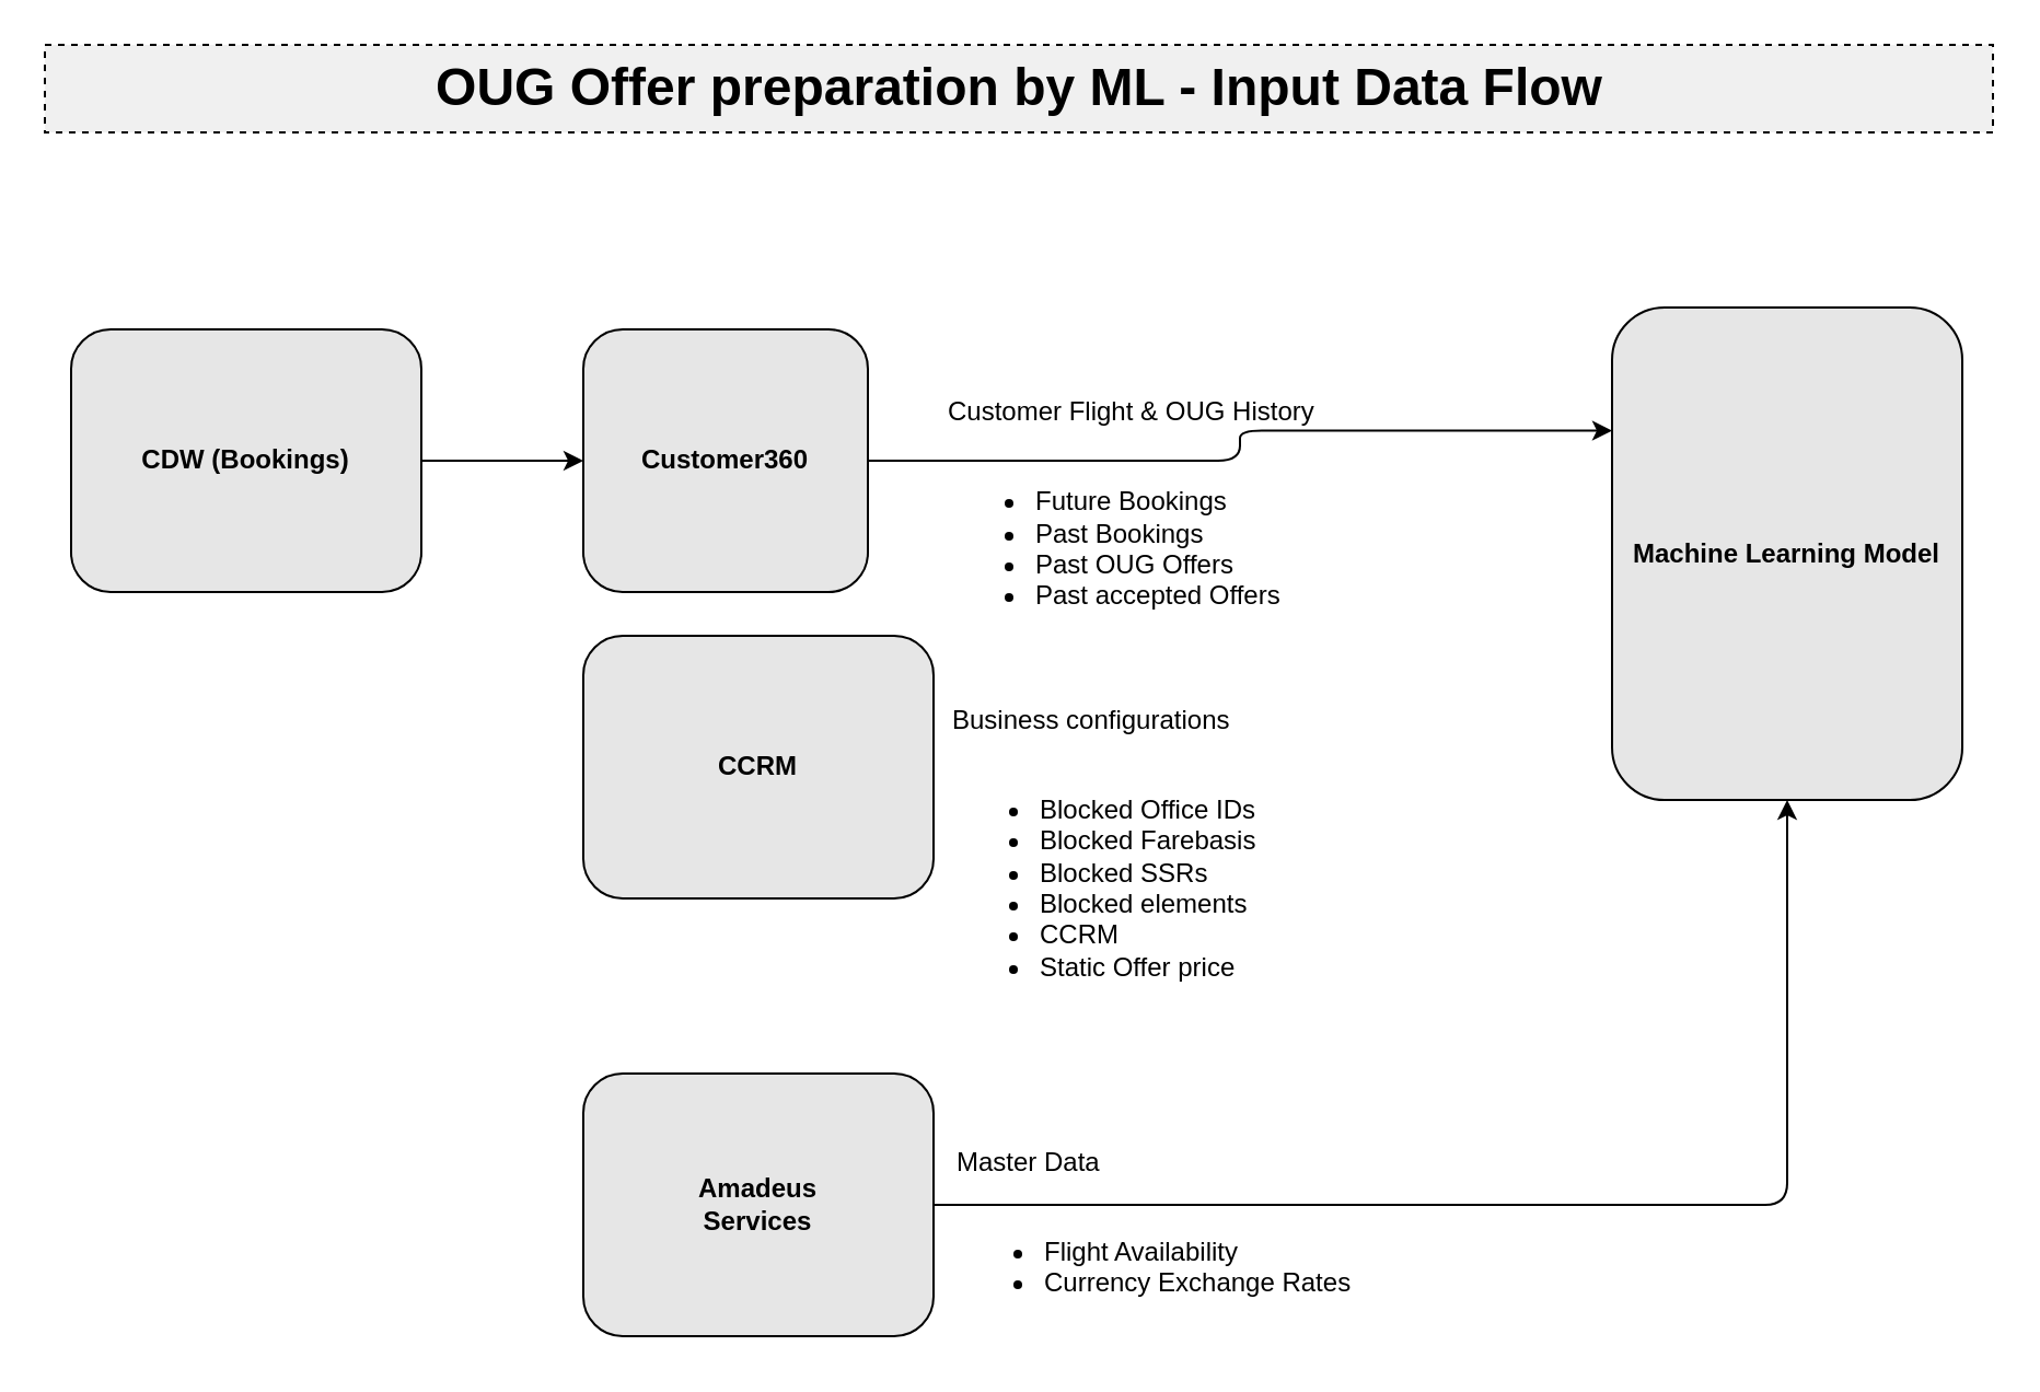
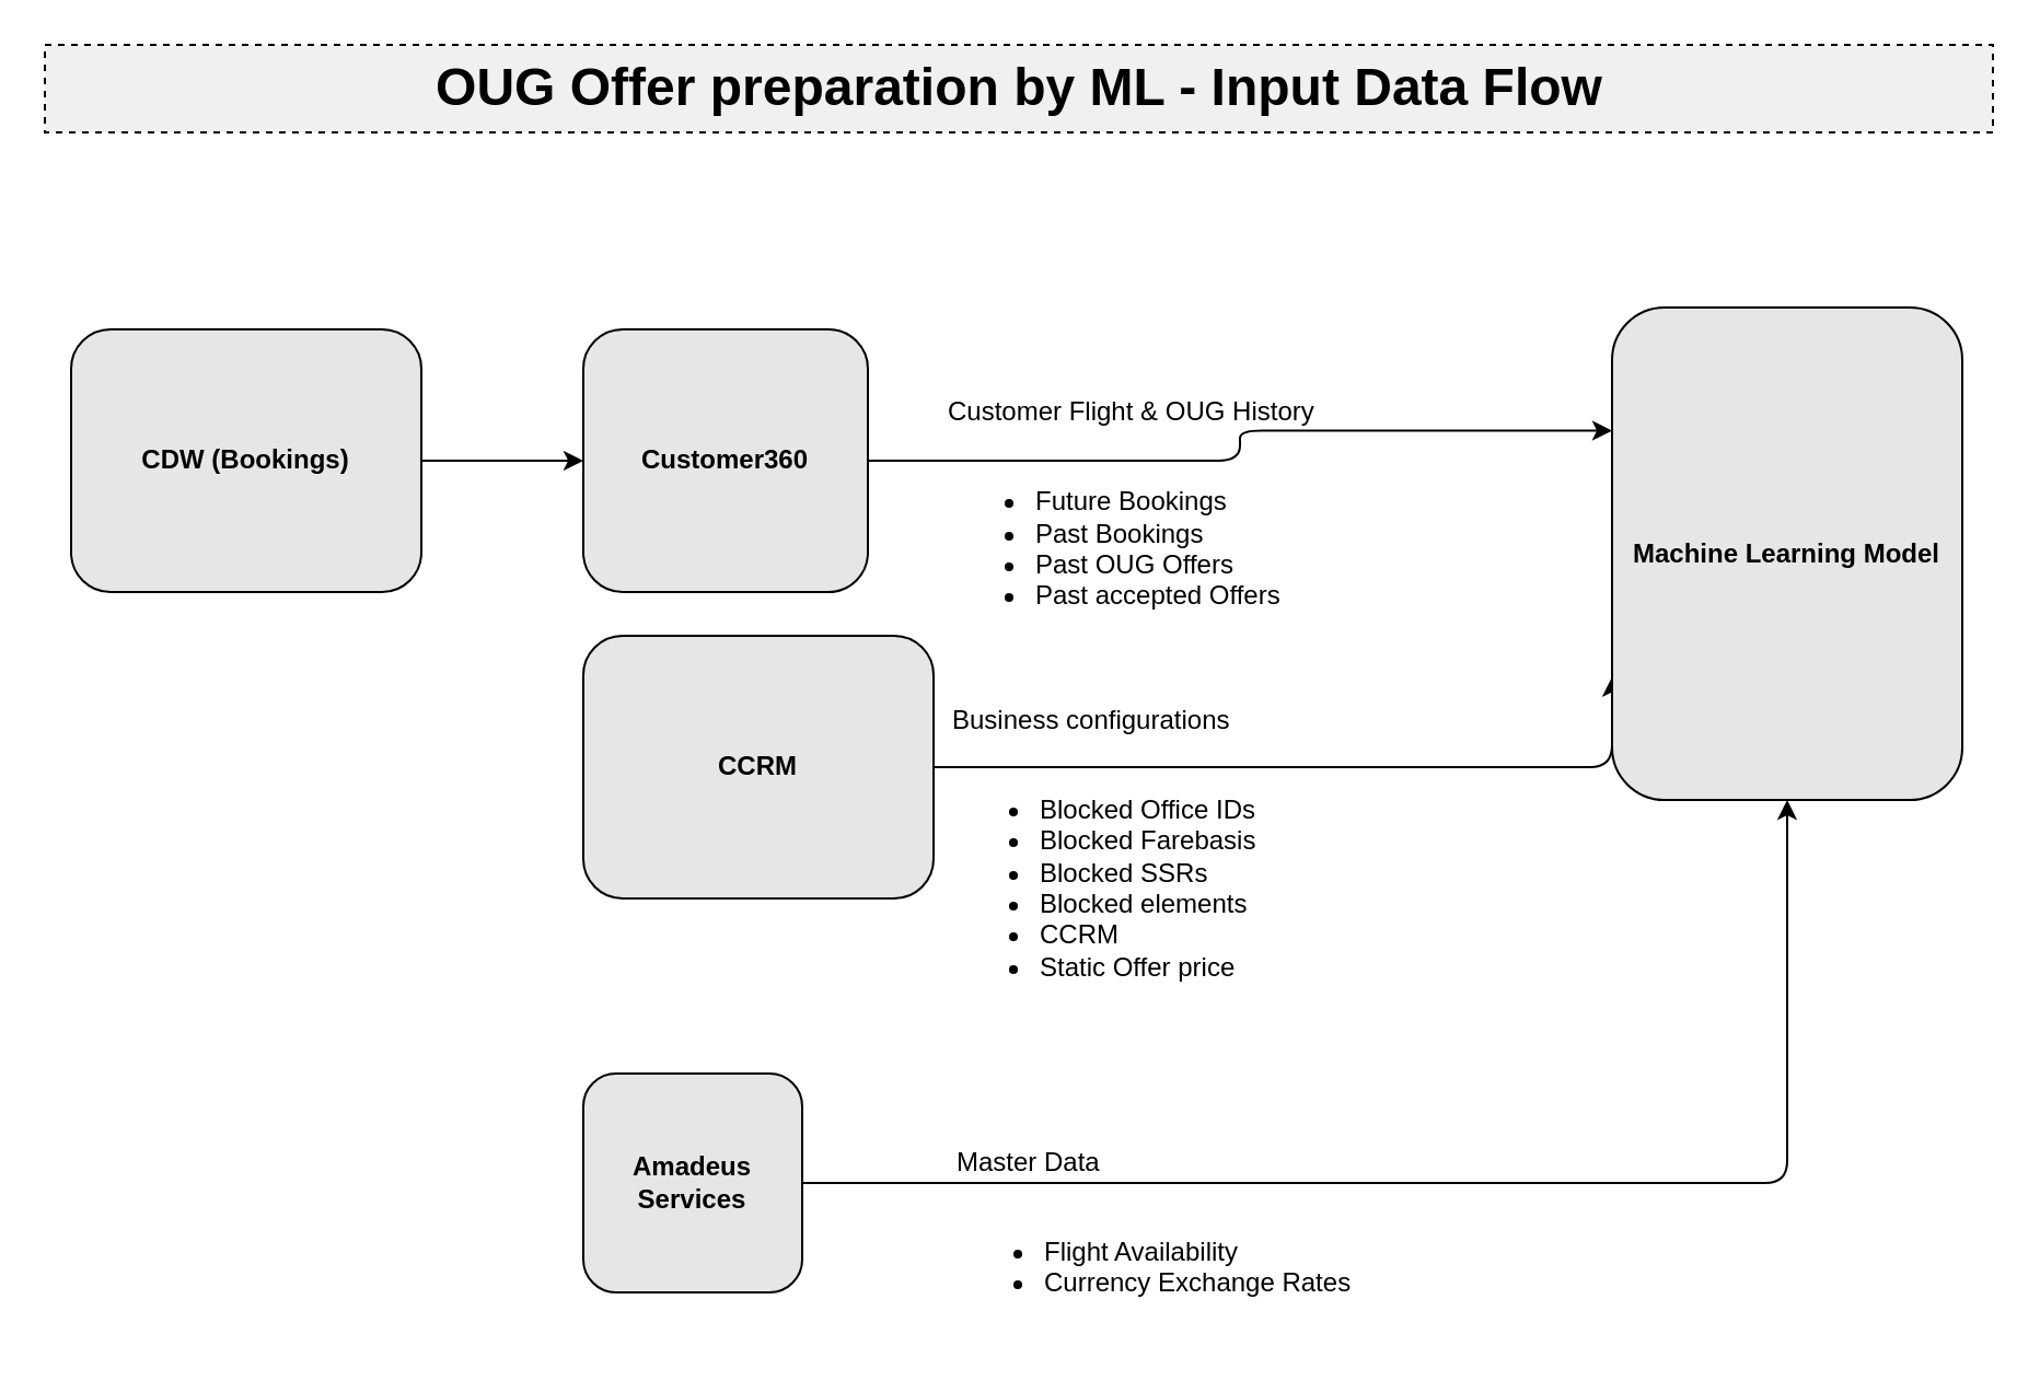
  <mxCell id="0" />
  <mxCell id="1" parent="0" />
  <mxCell id="2" value="OUG Offer preparation by ML - Input Data Flow" style="text;strokeColor=default;fillColor=#F0F0F0;html=1;fontSize=24;fontStyle=1;verticalAlign=middle;align=center;dashed=1;" vertex="1" parent="1"><mxGeometry x="20" y="20" width="890" height="40" as="geometry" /></mxCell>
  <mxCell id="3" style="edgeStyle=orthogonalEdgeStyle;rounded=1;orthogonalLoop=1;jettySize=auto;html=1;entryX=0;entryY=0.25;entryDx=0;entryDy=0;" edge="1" parent="1" source="4" target="9"><mxGeometry relative="1" as="geometry" /></mxCell>
  <mxCell id="4" value="&lt;b&gt;Customer360&lt;/b&gt;" style="rounded=1;whiteSpace=wrap;html=1;strokeColor=default;fillColor=#E6E6E6;" vertex="1" parent="1"><mxGeometry x="266" y="150" width="130" height="120" as="geometry" /></mxCell>
+ <mxCell id="5" style="edgeStyle=orthogonalEdgeStyle;rounded=1;orthogonalLoop=1;jettySize=auto;html=1;entryX=0;entryY=0.75;entryDx=0;entryDy=0;strokeWidth=1;arcSize=20;fillColor=none;" edge="1" parent="1" source="6" target="9"><mxGeometry relative="1" as="geometry"><Array as="points"><mxPoint x="586" y="350" /><mxPoint x="586" y="350" /></Array></mxGeometry></mxCell>
  <mxCell id="6" value="&lt;b&gt;CCRM&lt;/b&gt;" style="rounded=1;whiteSpace=wrap;html=1;strokeColor=default;fillColor=#E6E6E6;" vertex="1" parent="1"><mxGeometry x="266" y="290" width="160" height="120" as="geometry" /></mxCell>
  <mxCell id="7" value="&lt;div&gt;Customer Flight &amp;amp; OUG History&lt;/div&gt;&lt;div&gt;&lt;br&gt;&lt;/div&gt;&lt;ul&gt;&lt;li&gt;Future Bookings&lt;/li&gt;&lt;li&gt;Past Bookings&lt;/li&gt;&lt;li&gt;Past OUG Offers&lt;/li&gt;&lt;li&gt;Past accepted Offers&lt;/li&gt;&lt;/ul&gt;" style="text;html=1;strokeColor=none;fillColor=none;align=left;verticalAlign=middle;whiteSpace=wrap;rounded=0;dashed=1;" vertex="1" parent="1"><mxGeometry x="431" y="178" width="230" height="116" as="geometry" /></mxCell>
  <mxCell id="8" value="&lt;span&gt;Business configurations&lt;br&gt;&lt;br&gt;&lt;/span&gt;&lt;ul&gt;&lt;li&gt;Blocked Office IDs&lt;/li&gt;&lt;li&gt;Blocked Farebasis&lt;/li&gt;&lt;li&gt;Blocked SSRs&lt;/li&gt;&lt;li&gt;Blocked elements&lt;/li&gt;&lt;li&gt;CCRM&lt;/li&gt;&lt;li&gt;Static Offer price&lt;/li&gt;&lt;/ul&gt;" style="text;html=1;strokeColor=none;fillColor=none;align=left;verticalAlign=middle;whiteSpace=wrap;rounded=0;dashed=1;" vertex="1" parent="1"><mxGeometry x="433" y="316" width="230" height="150" as="geometry" /></mxCell>
  <mxCell id="9" value="&lt;b&gt;Machine Learning Model&lt;/b&gt;" style="rounded=1;whiteSpace=wrap;html=1;strokeColor=default;fillColor=#E6E6E6;" vertex="1" parent="1"><mxGeometry x="736" y="140" width="160" height="225" as="geometry" /></mxCell>
  <mxCell id="10" style="edgeStyle=orthogonalEdgeStyle;rounded=1;orthogonalLoop=1;jettySize=auto;html=1;strokeWidth=1;entryX=0.5;entryY=1;entryDx=0;entryDy=0;startArrow=none;startFill=0;" edge="1" parent="1" source="11" target="9"><mxGeometry relative="1" as="geometry"><mxPoint x="831" y="545" as="targetPoint" /></mxGeometry></mxCell>
- <mxCell id="11" value="&lt;b&gt;Amadeus&lt;br&gt;Services&lt;br&gt;&lt;/b&gt;" style="rounded=1;whiteSpace=wrap;html=1;strokeColor=default;fillColor=#E6E6E6;" vertex="1" parent="1"><mxGeometry x="266" y="490" width="160" height="120" as="geometry" /></mxCell>
+ <mxCell id="11" value="&lt;b&gt;Amadeus&lt;br&gt;Services&lt;br&gt;&lt;/b&gt;" style="rounded=1;whiteSpace=wrap;html=1;strokeColor=default;fillColor=#E6E6E6;" vertex="1" parent="1"><mxGeometry x="266" y="490" width="100" height="100" as="geometry" /></mxCell>
  <mxCell id="12" value="&lt;span&gt;Master Data&lt;br&gt;&lt;br&gt;&lt;/span&gt;&lt;ul&gt;&lt;li&gt;Flight Availability&lt;/li&gt;&lt;li&gt;Currency Exchange Rates&lt;/li&gt;&lt;/ul&gt;" style="text;html=1;strokeColor=none;fillColor=none;align=left;verticalAlign=middle;whiteSpace=wrap;rounded=0;dashed=1;" vertex="1" parent="1"><mxGeometry x="435" y="514" width="230" height="100" as="geometry" /></mxCell>
  <mxCell id="13" style="edgeStyle=orthogonalEdgeStyle;rounded=1;orthogonalLoop=1;jettySize=auto;html=1;startArrow=none;startFill=0;strokeWidth=1;fillColor=none;" edge="1" parent="1" source="14" target="4"><mxGeometry relative="1" as="geometry" /></mxCell>
  <mxCell id="14" value="&lt;b&gt;CDW (Bookings)&lt;/b&gt;" style="rounded=1;whiteSpace=wrap;html=1;strokeColor=default;fillColor=#E6E6E6;" vertex="1" parent="1"><mxGeometry x="32" y="150" width="160" height="120" as="geometry" /></mxCell>
